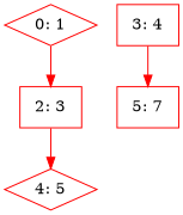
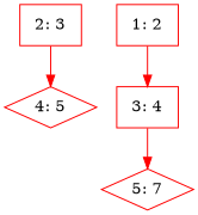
  digraph {
    node [color=red shape=box]
    edge [color=red]
-   n1 [label="0: 1" shape=diamond]
    n2 [label="2: 3"]
    n3 [label="4: 5" shape=diamond]
+   n4 [label="1: 2"]
    n5 [label="3: 4"]
-   n6 [label="5: 7"]
-   n1 -> n2
+   n6 [label="5: 7" shape=diamond]
    n2 -> n3
+   n4 -> n5
    n5 -> n6
  }
